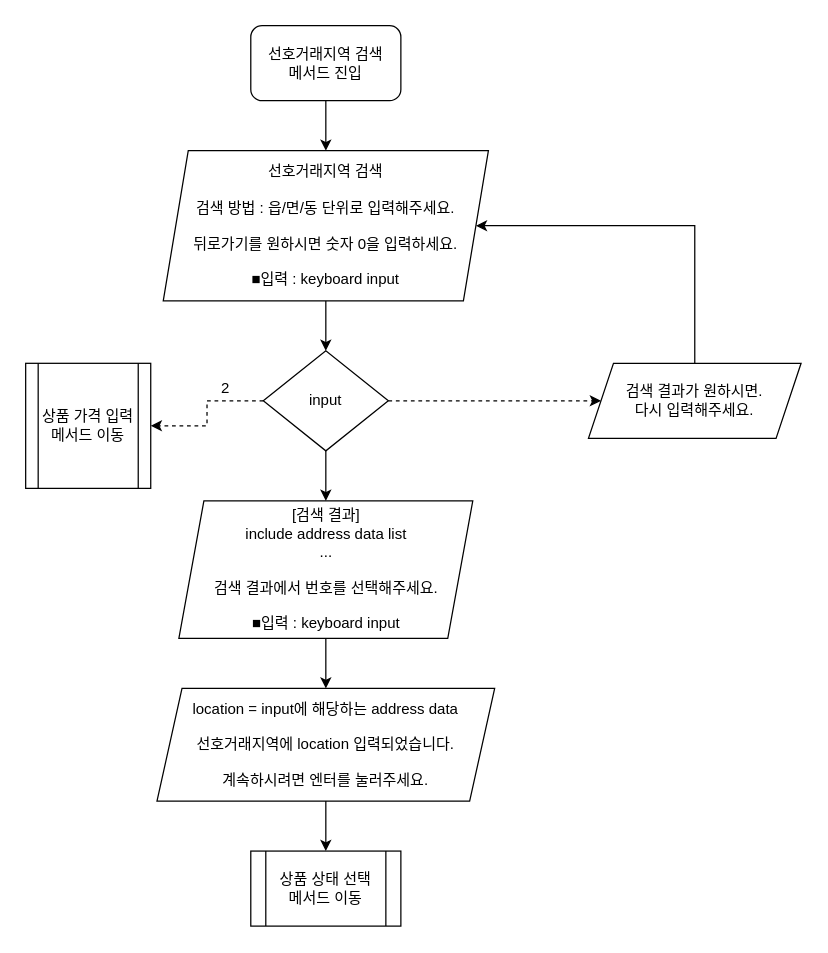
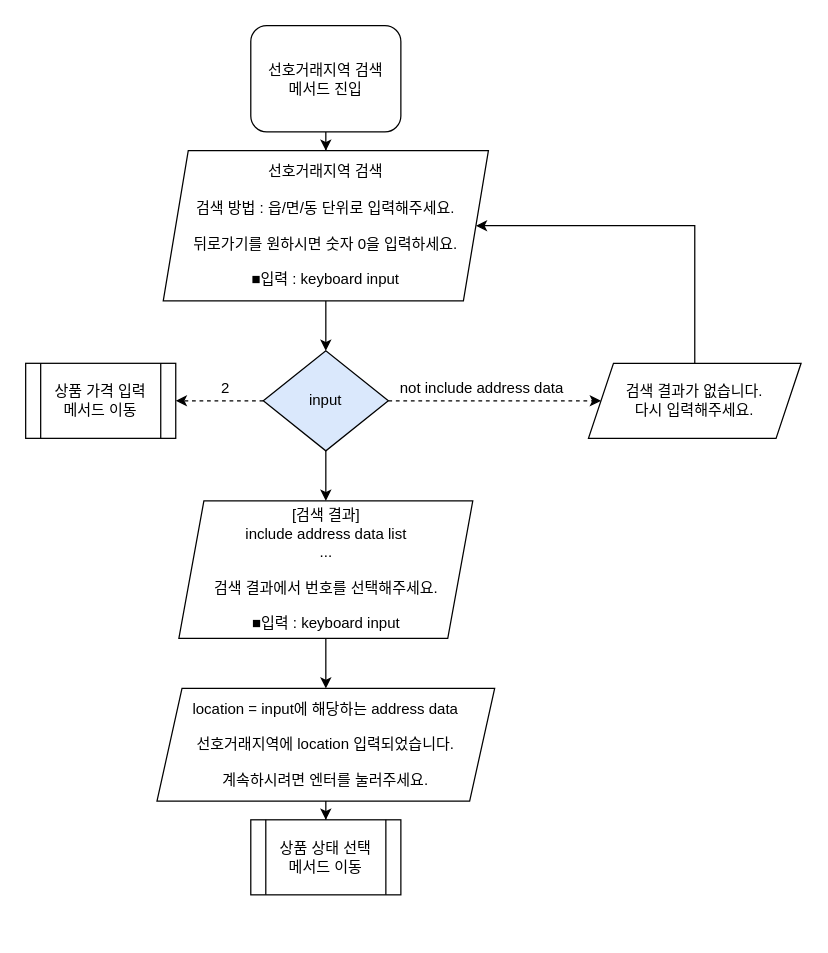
  <mxCell id="0" />
  <mxCell id="1" parent="0" />
  <mxCell id="2" value="" style="edgeStyle=orthogonalEdgeStyle;rounded=0;orthogonalLoop=1;jettySize=auto;html=1;" edge="1" parent="1" source="3" target="5"><mxGeometry relative="1" as="geometry" /></mxCell>
- <mxCell id="3" value="선호거래지역 검색&lt;br&gt;메서드 진입" style="rounded=1;whiteSpace=wrap;html=1;" vertex="1" parent="1"><mxGeometry x="200" y="20" width="120" height="60" as="geometry" /></mxCell>
+ <mxCell id="3" value="선호거래지역 검색&lt;br&gt;메서드 진입" style="rounded=1;whiteSpace=wrap;html=1;" vertex="1" parent="1"><mxGeometry x="200" y="20" width="120" height="85" as="geometry" /></mxCell>
  <mxCell id="4" value="" style="edgeStyle=orthogonalEdgeStyle;rounded=0;orthogonalLoop=1;jettySize=auto;html=1;" edge="1" parent="1" source="5" target="9"><mxGeometry relative="1" as="geometry" /></mxCell>
  <mxCell id="5" value="선호거래지역 검색&lt;br&gt;&lt;br&gt;검색 방법 : 읍/면/동 단위로 입력해주세요.&lt;br&gt;&lt;br&gt;뒤로가기를 원하시면 숫자 0을 입력하세요.&lt;br&gt;&lt;br&gt;■입력 : keyboard input" style="shape=parallelogram;perimeter=parallelogramPerimeter;whiteSpace=wrap;html=1;fixedSize=1;rounded=1;arcSize=0;" vertex="1" parent="1"><mxGeometry x="130" y="120" width="260" height="120" as="geometry" /></mxCell>
  <mxCell id="6" value="" style="edgeStyle=orthogonalEdgeStyle;rounded=0;orthogonalLoop=1;jettySize=auto;html=1;dashed=1;" edge="1" parent="1" source="9" target="12"><mxGeometry relative="1" as="geometry" /></mxCell>
  <mxCell id="7" value="" style="edgeStyle=orthogonalEdgeStyle;rounded=0;orthogonalLoop=1;jettySize=auto;html=1;dashed=1;" edge="1" parent="1" source="9" target="13"><mxGeometry relative="1" as="geometry" /></mxCell>
  <mxCell id="8" value="" style="edgeStyle=orthogonalEdgeStyle;rounded=0;orthogonalLoop=1;jettySize=auto;html=1;" edge="1" parent="1" source="9" target="16"><mxGeometry relative="1" as="geometry" /></mxCell>
- <mxCell id="9" value="input" style="rhombus;whiteSpace=wrap;html=1;rounded=1;arcSize=0;" vertex="1" parent="1"><mxGeometry x="210" y="280" width="100" height="80" as="geometry" /></mxCell>
+ <mxCell id="9" value="input" style="rhombus;whiteSpace=wrap;html=1;rounded=1;arcSize=0;fillColor=#dae8fc;" vertex="1" parent="1"><mxGeometry x="210" y="280" width="100" height="80" as="geometry" /></mxCell>
+ <mxCell id="10" value="not include address data" style="text;html=1;strokeColor=none;fillColor=none;align=center;verticalAlign=middle;whiteSpace=wrap;rounded=0;" vertex="1" parent="1"><mxGeometry x="310" y="300" width="150" height="20" as="geometry" /></mxCell>
  <mxCell id="11" style="edgeStyle=orthogonalEdgeStyle;rounded=0;orthogonalLoop=1;jettySize=auto;html=1;exitX=0.5;exitY=0;exitDx=0;exitDy=0;entryX=1;entryY=0.5;entryDx=0;entryDy=0;" edge="1" parent="1" source="12" target="5"><mxGeometry relative="1" as="geometry"><Array as="points"><mxPoint x="555" y="180" /></Array></mxGeometry></mxCell>
- <mxCell id="12" value="검색 결과가 원하시면.&lt;br&gt;다시 입력해주세요." style="shape=parallelogram;perimeter=parallelogramPerimeter;whiteSpace=wrap;html=1;fixedSize=1;rounded=1;arcSize=0;" vertex="1" parent="1"><mxGeometry x="470" y="290" width="170" height="60" as="geometry" /></mxCell>
- <mxCell id="13" value="상품 가격 입력&lt;br&gt;메서드 이동" style="shape=process;whiteSpace=wrap;html=1;backgroundOutline=1;rounded=1;arcSize=0;" vertex="1" parent="1"><mxGeometry x="20" y="290" width="100" height="100" as="geometry" /></mxCell>
+ <mxCell id="12" value="검색 결과가 없습니다.&lt;br&gt;다시 입력해주세요." style="shape=parallelogram;perimeter=parallelogramPerimeter;whiteSpace=wrap;html=1;fixedSize=1;rounded=1;arcSize=0;" vertex="1" parent="1"><mxGeometry x="470" y="290" width="170" height="60" as="geometry" /></mxCell>
+ <mxCell id="13" value="상품 가격 입력&lt;br&gt;메서드 이동" style="shape=process;whiteSpace=wrap;html=1;backgroundOutline=1;rounded=1;arcSize=0;" vertex="1" parent="1"><mxGeometry x="20" y="290" width="120" height="60" as="geometry" /></mxCell>
  <mxCell id="14" value="2" style="text;html=1;strokeColor=none;fillColor=none;align=center;verticalAlign=middle;whiteSpace=wrap;rounded=0;" vertex="1" parent="1"><mxGeometry x="160" y="300" width="40" height="20" as="geometry" /></mxCell>
  <mxCell id="15" value="" style="edgeStyle=orthogonalEdgeStyle;rounded=0;orthogonalLoop=1;jettySize=auto;html=1;" edge="1" parent="1" source="16" target="18"><mxGeometry relative="1" as="geometry" /></mxCell>
  <mxCell id="16" value="[검색 결과]&lt;br&gt;include address data list&lt;br&gt;...&lt;br&gt;&lt;br&gt;검색 결과에서 번호를 선택해주세요.&lt;br&gt;&lt;br&gt;■입력 : keyboard input" style="shape=parallelogram;perimeter=parallelogramPerimeter;whiteSpace=wrap;html=1;fixedSize=1;rounded=1;arcSize=0;" vertex="1" parent="1"><mxGeometry x="142.5" y="400" width="235" height="110" as="geometry" /></mxCell>
  <mxCell id="17" value="" style="edgeStyle=orthogonalEdgeStyle;rounded=0;orthogonalLoop=1;jettySize=auto;html=1;" edge="1" parent="1" source="18" target="19"><mxGeometry relative="1" as="geometry" /></mxCell>
  <mxCell id="18" value="location = input에 해당하는 address data&lt;br&gt;&lt;br&gt;선호거래지역에 location 입력되었습니다.&lt;br&gt;&lt;br&gt;계속하시려면 엔터를 눌러주세요." style="shape=parallelogram;perimeter=parallelogramPerimeter;whiteSpace=wrap;html=1;fixedSize=1;rounded=1;arcSize=0;" vertex="1" parent="1"><mxGeometry x="125" y="550" width="270" height="90" as="geometry" /></mxCell>
- <mxCell id="19" value="상품 상태 선택&lt;br&gt;메서드 이동" style="shape=process;whiteSpace=wrap;html=1;backgroundOutline=1;rounded=1;arcSize=0;" vertex="1" parent="1"><mxGeometry x="200" y="680" width="120" height="60" as="geometry" /></mxCell>
+ <mxCell id="19" value="상품 상태 선택&lt;br&gt;메서드 이동" style="shape=process;whiteSpace=wrap;html=1;backgroundOutline=1;rounded=1;arcSize=0;" vertex="1" parent="1"><mxGeometry x="200" y="655" width="120" height="60" as="geometry" /></mxCell>
